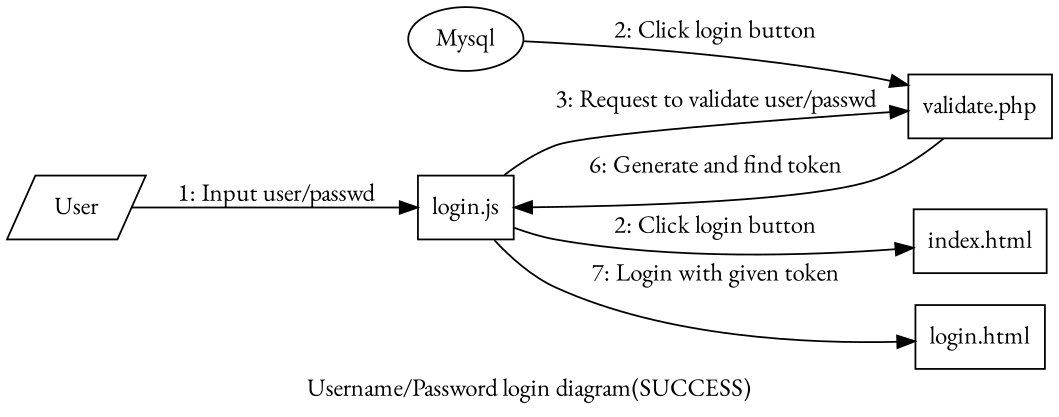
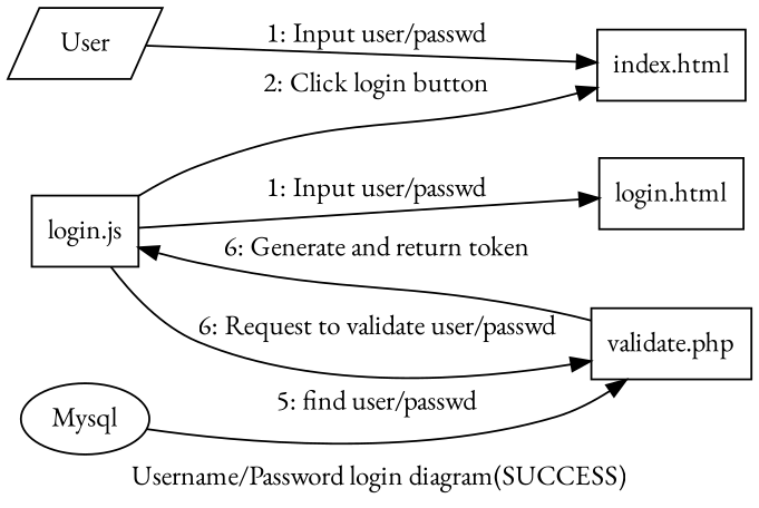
  digraph {
    fontname="EB Garamond"
    label="Username/Password login diagram(SUCCESS)"
    rankdir=LR
    node [fontname="EB Garamond" shape=box]
    edge [fontname="EB Garamond"]
    n1 [label="index.html"]
    n2 [label="login.js"]
    n3 [label="validate.php"]
    n4 [label="login.html"]
    n5 [label=Mysql shape=oval]
    n6 [label=User shape=parallelogram]
    n2 -> n1 [label="2: Click login button"]
-   n2 -> n3 [label="3: Request to validate user/passwd"]
-   n2 -> n4 [label="7: Login with given token"]
-   n3 -> n2 [label="6: Generate and find token"]
-   n5 -> n3 [label="2: Click login button"]
-   n6 -> n2 [label="1: Input user/passwd"]
+   n2 -> n3 [label="6: Request to validate user/passwd"]
+   n2 -> n4 [label="1: Input user/passwd"]
+   n3 -> n2 [label="6: Generate and return token"]
+   n5 -> n3 [label="5: find user/passwd"]
+   n6 -> n1 [label="1: Input user/passwd"]
  }
